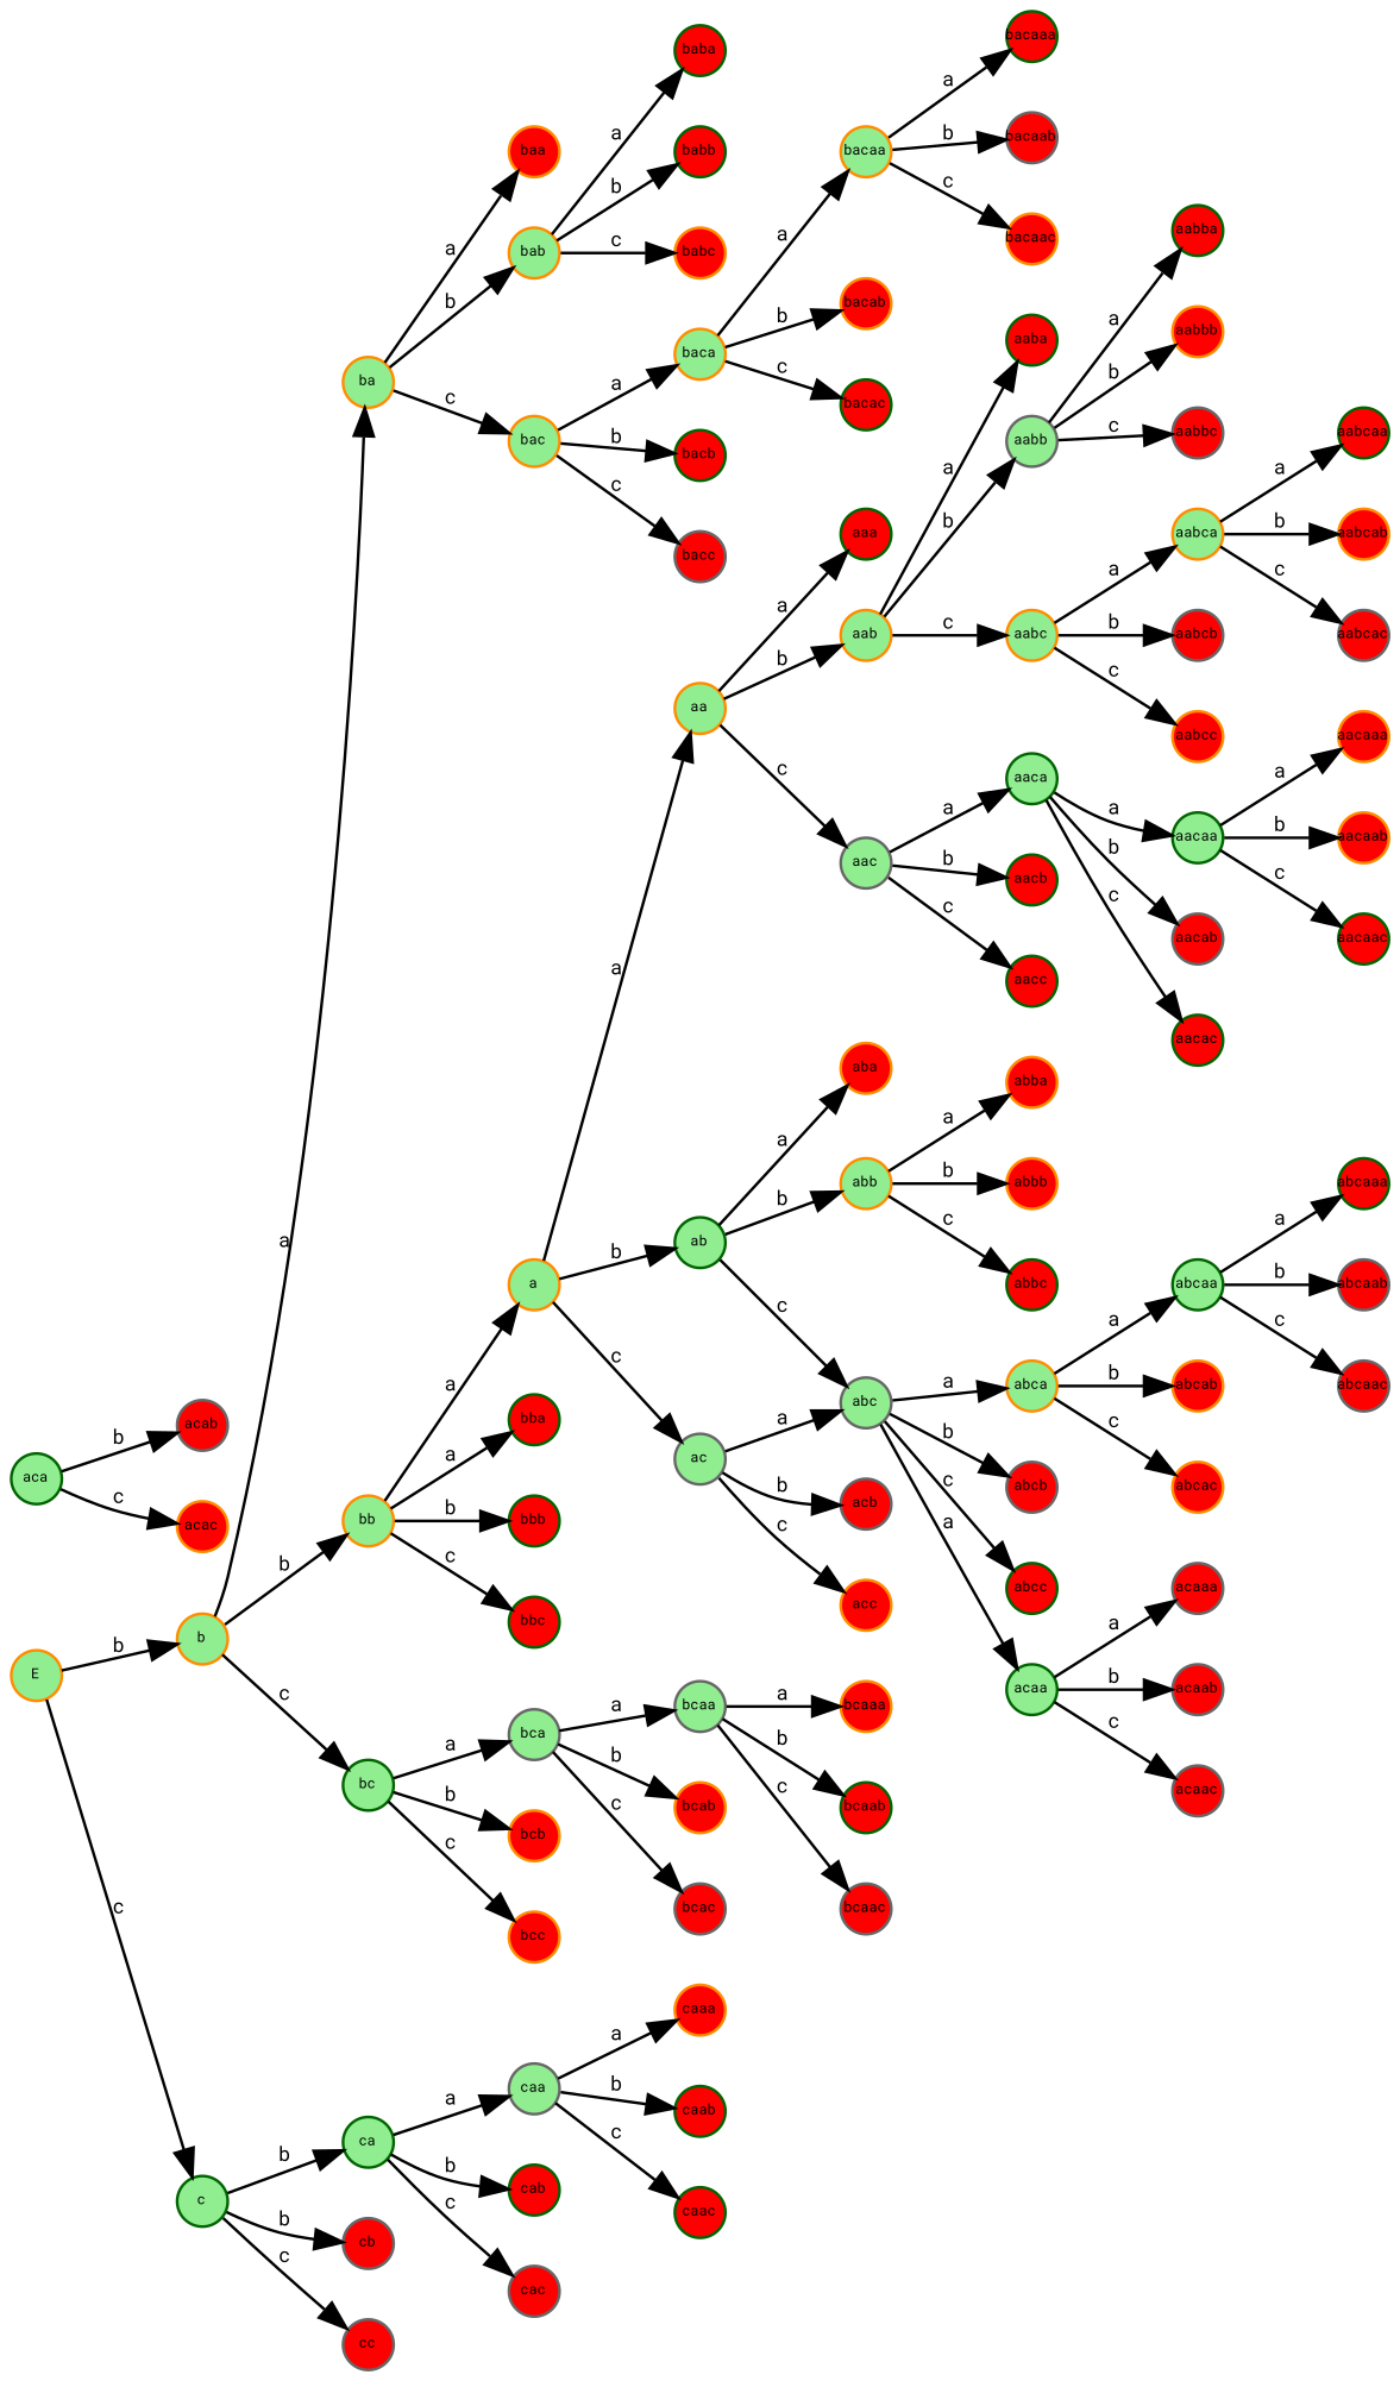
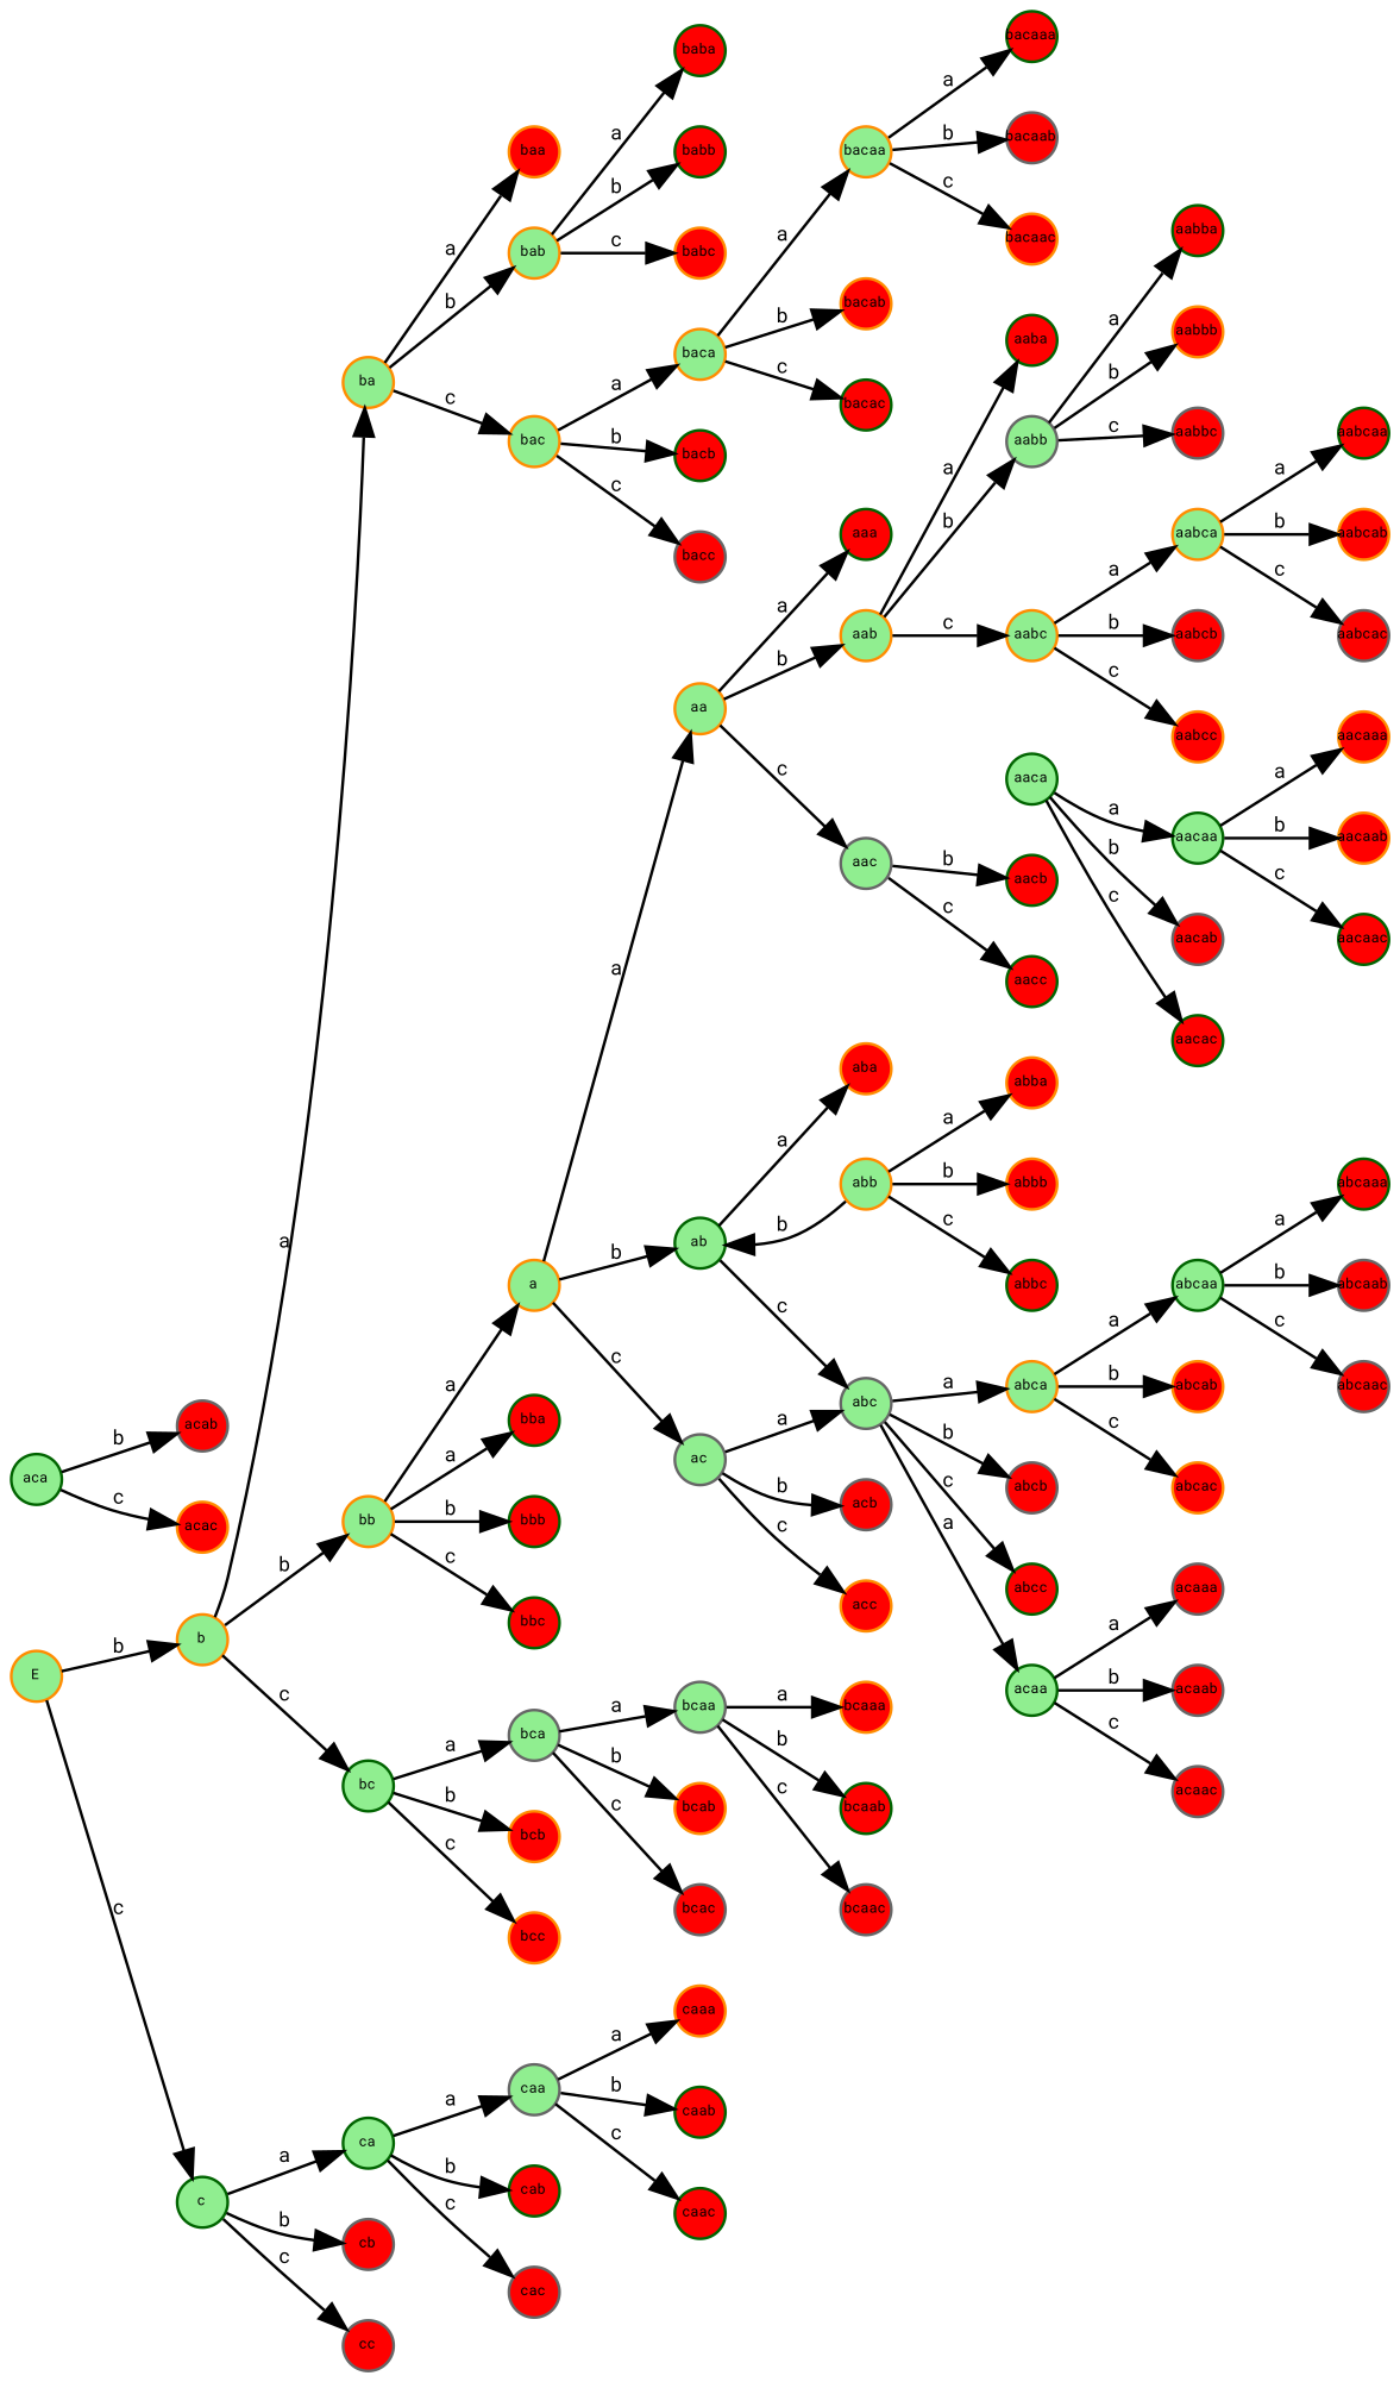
  digraph {
    fontname="Roboto Mono"
    rankdir=LR
    node [color=darkorange fillcolor=red fixedsize=true fontname="Roboto Mono" fontsize=5 shape=circle style=filled]
    edge [fontname="Roboto Mono" fontsize=7]
    E [fillcolor=lightgreen height=0.25 width=0.25]
    b [fillcolor=lightgreen height=0.25 width=0.25]
    c [color=darkgreen fillcolor=lightgreen height=0.25 width=0.25]
    a [fillcolor=lightgreen height=0.25 width=0.25]
    aa [fillcolor=lightgreen height=0.25 width=0.25]
    ab [color=darkgreen fillcolor=lightgreen height=0.25 width=0.25]
    ac [color=gray40 fillcolor=lightgreen height=0.25 width=0.25]
    ba [fillcolor=lightgreen height=0.25 width=0.25]
    bb [fillcolor=lightgreen height=0.25 width=0.25]
    bc [color=darkgreen fillcolor=lightgreen height=0.25 width=0.25]
    ca [color=darkgreen fillcolor=lightgreen height=0.25 width=0.25]
    cb [color=gray40 height=0.25 width=0.25]
    cc [color=gray40 height=0.25 width=0.25]
    aaa [color=darkgreen height=0.25 width=0.25]
    aab [fillcolor=lightgreen height=0.25 width=0.25]
    aac [color=gray40 fillcolor=lightgreen height=0.25 width=0.25]
    aba [height=0.25 width=0.25]
    abb [fillcolor=lightgreen height=0.25 width=0.25]
    abc [color=gray40 fillcolor=lightgreen height=0.25 width=0.25]
    acb [color=gray40 height=0.25 width=0.25]
    acc [height=0.25 width=0.25]
    baa [height=0.25 width=0.25]
    bab [fillcolor=lightgreen height=0.25 width=0.25]
    bac [fillcolor=lightgreen height=0.25 width=0.25]
    bba [color=darkgreen height=0.25 width=0.25]
    bbb [color=darkgreen height=0.25 width=0.25]
    bbc [color=darkgreen height=0.25 width=0.25]
    bca [color=gray40 fillcolor=lightgreen height=0.25 width=0.25]
    bcb [height=0.25 width=0.25]
    bcc [height=0.25 width=0.25]
    caa [color=gray40 fillcolor=lightgreen height=0.25 width=0.25]
    cab [color=darkgreen height=0.25 width=0.25]
    cac [color=gray40 height=0.25 width=0.25]
    aaba [color=darkgreen height=0.25 width=0.25]
    aabb [color=gray40 fillcolor=lightgreen height=0.25 width=0.25]
    aabc [fillcolor=lightgreen height=0.25 width=0.25]
    aaca [color=darkgreen fillcolor=lightgreen height=0.25 width=0.25]
    aacb [color=darkgreen height=0.25 width=0.25]
    aacc [color=darkgreen height=0.25 width=0.25]
    abba [height=0.25 width=0.25]
    abbb [height=0.25 width=0.25]
    abbc [color=darkgreen height=0.25 width=0.25]
    abca [fillcolor=lightgreen height=0.25 width=0.25]
    abcb [color=gray40 height=0.25 width=0.25]
    abcc [color=darkgreen height=0.25 width=0.25]
    acaa [color=darkgreen fillcolor=lightgreen height=0.25 width=0.25]
    aca [color=darkgreen fillcolor=lightgreen height=0.25 width=0.25]
    acab [color=gray40 height=0.25 width=0.25]
    acac [height=0.25 width=0.25]
    aabba [color=darkgreen height=0.25 width=0.25]
    aabbb [height=0.25 width=0.25]
    aabbc [color=gray40 height=0.25 width=0.25]
    aabca [fillcolor=lightgreen height=0.25 width=0.25]
    aabcb [color=gray40 height=0.25 width=0.25]
    aabcc [height=0.25 width=0.25]
    aacaa [color=darkgreen fillcolor=lightgreen height=0.25 width=0.25]
    aacab [color=gray40 height=0.25 width=0.25]
    aacac [color=darkgreen height=0.25 width=0.25]
    aabcaa [color=darkgreen height=0.25 width=0.25]
    aabcab [height=0.25 width=0.25]
    aabcac [color=gray40 height=0.25 width=0.25]
    aacaaa [height=0.25 width=0.25]
    aacaab [height=0.25 width=0.25]
    aacaac [color=darkgreen height=0.25 width=0.25]
    abcaa [color=darkgreen fillcolor=lightgreen height=0.25 width=0.25]
    abcab [height=0.25 width=0.25]
    abcac [height=0.25 width=0.25]
    abcaaa [color=darkgreen height=0.25 width=0.25]
    abcaab [color=gray40 height=0.25 width=0.25]
    abcaac [color=gray40 height=0.25 width=0.25]
    acaaa [color=gray40 height=0.25 width=0.25]
    acaab [color=gray40 height=0.25 width=0.25]
    acaac [color=gray40 height=0.25 width=0.25]
    baba [color=darkgreen height=0.25 width=0.25]
    babb [color=darkgreen height=0.25 width=0.25]
    babc [height=0.25 width=0.25]
    baca [fillcolor=lightgreen height=0.25 width=0.25]
    bacb [color=darkgreen height=0.25 width=0.25]
    bacc [color=gray40 height=0.25 width=0.25]
    bcaa [color=gray40 fillcolor=lightgreen height=0.25 width=0.25]
    bcab [height=0.25 width=0.25]
    bcac [color=gray40 height=0.25 width=0.25]
    bacaa [fillcolor=lightgreen height=0.25 width=0.25]
    bacab [height=0.25 width=0.25]
    bacac [color=darkgreen height=0.25 width=0.25]
    bacaaa [color=darkgreen height=0.25 width=0.25]
    bacaab [color=gray40 height=0.25 width=0.25]
    bacaac [height=0.25 width=0.25]
    bcaaa [height=0.25 width=0.25]
    bcaab [color=darkgreen height=0.25 width=0.25]
    bcaac [color=gray40 height=0.25 width=0.25]
    caaa [height=0.25 width=0.25]
    caab [color=darkgreen height=0.25 width=0.25]
    caac [color=darkgreen height=0.25 width=0.25]
    E -> b [label=b]
    E -> c [label=c]
    b -> ba [label=a]
    b -> bb [label=b]
    b -> bc [label=c]
-   c -> ca [label=b]
+   c -> ca [label=a]
    c -> cb [label=b]
    c -> cc [label=c]
    a -> aa [label=a]
    a -> ab [label=b]
    a -> ac [label=c]
    aa -> aaa [label=a]
    aa -> aab [label=b]
    aa -> aac [label=c]
    ab -> aba [label=a]
-   ab -> abb [label=b]
+   abb -> ab [label=b]
    ab -> abc [label=c]
    ac -> abc [label=a]
    ac -> acb [label=b]
    ac -> acc [label=c]
    ba -> baa [label=a]
    ba -> bab [label=b]
    ba -> bac [label=c]
    bb -> a [label=a]
    bb -> bba [label=a]
    bb -> bbb [label=b]
    bb -> bbc [label=c]
    bc -> bca [label=a]
    bc -> bcb [label=b]
    bc -> bcc [label=c]
    ca -> caa [label=a]
    ca -> cab [label=b]
    ca -> cac [label=c]
    aab -> aaba [label=a]
    aab -> aabb [label=b]
    aab -> aabc [label=c]
-   aac -> aaca [label=a]
    aac -> aacb [label=b]
    aac -> aacc [label=c]
    abb -> abba [label=a]
    abb -> abbb [label=b]
    abb -> abbc [label=c]
    abc -> abca [label=a]
    abc -> abcb [label=b]
    abc -> abcc [label=c]
    abc -> acaa [label=a]
    bab -> baba [label=a]
    bab -> babb [label=b]
    bab -> babc [label=c]
    bac -> baca [label=a]
    bac -> bacb [label=b]
    bac -> bacc [label=c]
    bca -> bcaa [label=a]
    bca -> bcab [label=b]
    bca -> bcac [label=c]
    caa -> caaa [label=a]
    caa -> caab [label=b]
    caa -> caac [label=c]
    aabb -> aabba [label=a]
    aabb -> aabbb [label=b]
    aabb -> aabbc [label=c]
    aabc -> aabca [label=a]
    aabc -> aabcb [label=b]
    aabc -> aabcc [label=c]
    aaca -> aacaa [label=a]
    aaca -> aacab [label=b]
    aaca -> aacac [label=c]
    abca -> abcaa [label=a]
    abca -> abcab [label=b]
    abca -> abcac [label=c]
    acaa -> acaaa [label=a]
    acaa -> acaab [label=b]
    acaa -> acaac [label=c]
    aca -> acab [label=b]
    aca -> acac [label=c]
    aabca -> aabcaa [label=a]
    aabca -> aabcab [label=b]
    aabca -> aabcac [label=c]
    aacaa -> aacaaa [label=a]
    aacaa -> aacaab [label=b]
    aacaa -> aacaac [label=c]
    abcaa -> abcaaa [label=a]
    abcaa -> abcaab [label=b]
    abcaa -> abcaac [label=c]
    baca -> bacaa [label=a]
    baca -> bacab [label=b]
    baca -> bacac [label=c]
    bcaa -> bcaaa [label=a]
    bcaa -> bcaab [label=b]
    bcaa -> bcaac [label=c]
    bacaa -> bacaaa [label=a]
    bacaa -> bacaab [label=b]
    bacaa -> bacaac [label=c]
  }
